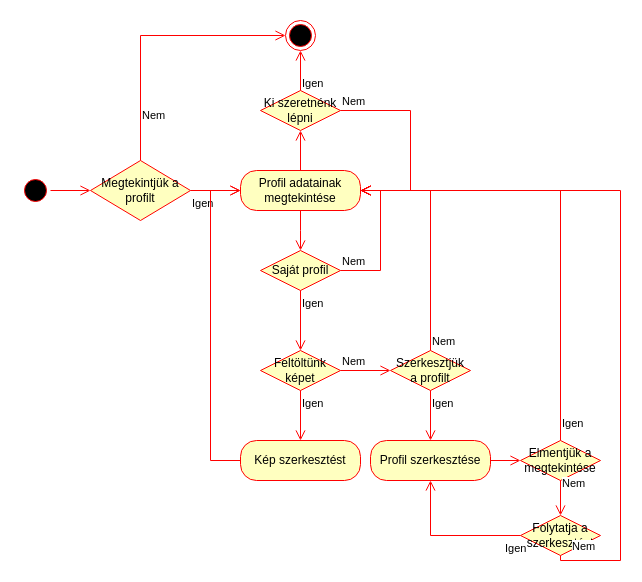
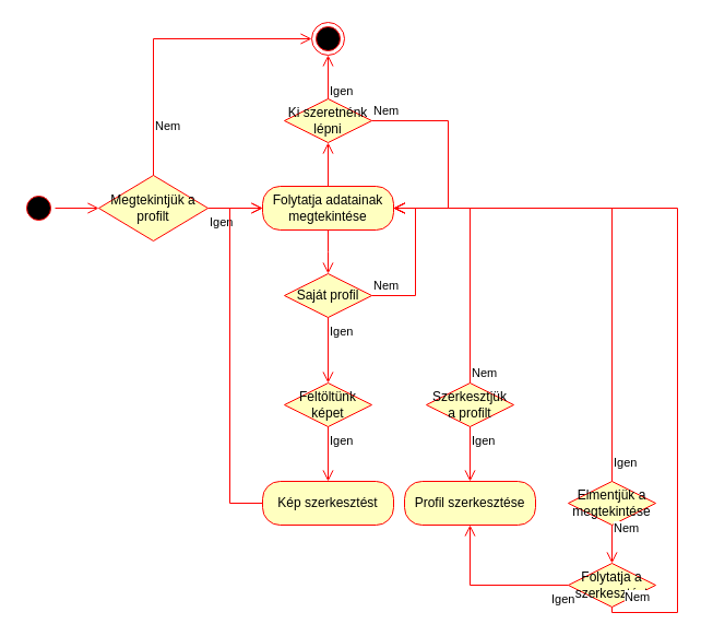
  <mxCell id="0" />
  <mxCell id="1" parent="0" />
  <mxCell id="2" value="" style="ellipse;html=1;shape=startState;fillColor=#000000;strokeColor=#ff0000;" vertex="1" parent="1"><mxGeometry y="175" width="30" height="30" as="geometry" x="20" /></mxCell>
  <mxCell id="3" value="" style="edgeStyle=orthogonalEdgeStyle;html=1;verticalAlign=bottom;endArrow=open;endSize=8;strokeColor=#ff0000;rounded=0;" edge="1" source="2" parent="1" target="4"><mxGeometry relative="1" as="geometry"><mxPoint x="95" y="130" as="targetPoint" /></mxGeometry></mxCell>
  <mxCell id="4" value="Megtekintjük a profilt" style="rhombus;whiteSpace=wrap;html=1;fillColor=#ffffc0;strokeColor=#ff0000;" vertex="1" parent="1"><mxGeometry x="90" y="160" width="100" height="60" as="geometry" /></mxCell>
  <mxCell id="5" value="Nem" style="edgeStyle=orthogonalEdgeStyle;html=1;align=left;verticalAlign=bottom;endArrow=open;endSize=8;strokeColor=#ff0000;rounded=0;" edge="1" source="4" parent="1" target="7"><mxGeometry x="-0.733" relative="1" as="geometry"><mxPoint x="110" y="370" as="targetPoint" /><Array as="points"><mxPoint x="140" y="35" /></Array><mxPoint as="offset" /></mxGeometry></mxCell>
  <mxCell id="6" value="Igen" style="edgeStyle=orthogonalEdgeStyle;html=1;align=left;verticalAlign=top;endArrow=open;endSize=8;strokeColor=#ff0000;rounded=0;" edge="1" source="4" parent="1" target="8"><mxGeometry x="-1" relative="1" as="geometry"><mxPoint x="220" y="190" as="targetPoint" /></mxGeometry></mxCell>
  <mxCell id="7" value="" style="ellipse;html=1;shape=endState;fillColor=#000000;strokeColor=#ff0000;" vertex="1" parent="1"><mxGeometry x="285" y="20" width="30" height="30" as="geometry" /></mxCell>
- <mxCell id="8" value="Profil adatainak megtekintése" style="rounded=1;whiteSpace=wrap;html=1;arcSize=40;fontColor=#000000;fillColor=#ffffc0;strokeColor=#ff0000;" vertex="1" parent="1"><mxGeometry x="240" y="170" width="120" height="40" as="geometry" /></mxCell>
+ <mxCell id="8" value="Folytatja adatainak megtekintése" style="rounded=1;whiteSpace=wrap;html=1;arcSize=40;fontColor=#000000;fillColor=#ffffc0;strokeColor=#ff0000;" vertex="1" parent="1"><mxGeometry x="240" y="170" width="120" height="40" as="geometry" /></mxCell>
  <mxCell id="9" value="" style="edgeStyle=orthogonalEdgeStyle;html=1;verticalAlign=bottom;endArrow=open;endSize=8;strokeColor=#ff0000;rounded=0;" edge="1" source="8" parent="1" target="10"><mxGeometry relative="1" as="geometry"><mxPoint x="430" y="350" as="targetPoint" /><Array as="points"><mxPoint x="300" y="230" /><mxPoint x="300" y="230" /></Array></mxGeometry></mxCell>
  <mxCell id="10" value="Saját profil" style="rhombus;whiteSpace=wrap;html=1;fillColor=#ffffc0;strokeColor=#ff0000;" vertex="1" parent="1"><mxGeometry x="260" y="250" width="80" height="40" as="geometry" /></mxCell>
  <mxCell id="11" value="Nem" style="edgeStyle=orthogonalEdgeStyle;html=1;align=left;verticalAlign=bottom;endArrow=open;endSize=8;strokeColor=#ff0000;rounded=0;" edge="1" source="10" parent="1" target="8"><mxGeometry x="-1" relative="1" as="geometry"><mxPoint x="520" y="450" as="targetPoint" /><Array as="points"><mxPoint x="380" y="270" /><mxPoint x="380" y="190" /></Array></mxGeometry></mxCell>
  <mxCell id="12" value="Igen" style="edgeStyle=orthogonalEdgeStyle;html=1;align=left;verticalAlign=top;endArrow=open;endSize=8;strokeColor=#ff0000;rounded=0;" edge="1" source="10" parent="1" target="13"><mxGeometry x="-1" relative="1" as="geometry"><mxPoint x="300" y="340" as="targetPoint" /></mxGeometry></mxCell>
  <mxCell id="13" value="Feltöltünk képet" style="rhombus;whiteSpace=wrap;html=1;fillColor=#ffffc0;strokeColor=#ff0000;" vertex="1" parent="1"><mxGeometry x="260" y="350" width="80" height="40" as="geometry" /></mxCell>
- <mxCell id="14" value="Nem" style="edgeStyle=orthogonalEdgeStyle;html=1;align=left;verticalAlign=bottom;endArrow=open;endSize=8;strokeColor=#ff0000;rounded=0;" edge="1" source="13" parent="1" target="18"><mxGeometry x="-1" relative="1" as="geometry"><mxPoint x="450" y="370" as="targetPoint" /><mxPoint x="350" y="370" as="sourcePoint" /></mxGeometry></mxCell>
  <mxCell id="15" value="Igen" style="edgeStyle=orthogonalEdgeStyle;html=1;align=left;verticalAlign=top;endArrow=open;endSize=8;strokeColor=#ff0000;rounded=0;" edge="1" source="13" parent="1" target="16"><mxGeometry x="-1" relative="1" as="geometry"><mxPoint x="300" y="450" as="targetPoint" /></mxGeometry></mxCell>
  <mxCell id="16" value="Kép szerkesztést" style="rounded=1;whiteSpace=wrap;html=1;arcSize=40;fontColor=#000000;fillColor=#ffffc0;strokeColor=#ff0000;" vertex="1" parent="1"><mxGeometry x="240" y="440" width="120" height="40" as="geometry" /></mxCell>
  <mxCell id="17" value="" style="edgeStyle=orthogonalEdgeStyle;html=1;verticalAlign=bottom;endArrow=open;endSize=8;strokeColor=#ff0000;rounded=0;" edge="1" source="16" parent="1" target="8"><mxGeometry relative="1" as="geometry"><mxPoint x="300" y="570" as="targetPoint" /><Array as="points"><mxPoint x="210" y="460" /><mxPoint x="210" y="190" /></Array></mxGeometry></mxCell>
  <mxCell id="18" value="Szerkesztjük a profilt" style="rhombus;whiteSpace=wrap;html=1;fillColor=#ffffc0;strokeColor=#ff0000;" vertex="1" parent="1"><mxGeometry x="390" y="350" width="80" height="40" as="geometry" /></mxCell>
  <mxCell id="19" value="Nem" style="edgeStyle=orthogonalEdgeStyle;html=1;align=left;verticalAlign=bottom;endArrow=open;endSize=8;strokeColor=#ff0000;rounded=0;" edge="1" source="18" parent="1" target="8"><mxGeometry x="-1" relative="1" as="geometry"><mxPoint x="630" y="370" as="targetPoint" /><Array as="points"><mxPoint x="430" y="190" /></Array></mxGeometry></mxCell>
  <mxCell id="20" value="Igen" style="edgeStyle=orthogonalEdgeStyle;html=1;align=left;verticalAlign=top;endArrow=open;endSize=8;strokeColor=#ff0000;rounded=0;" edge="1" source="18" parent="1" target="21"><mxGeometry x="-1" relative="1" as="geometry"><mxPoint x="500" y="450" as="targetPoint" /></mxGeometry></mxCell>
  <mxCell id="21" value="Profil szerkesztése" style="rounded=1;whiteSpace=wrap;html=1;arcSize=40;fontColor=#000000;fillColor=#ffffc0;strokeColor=#ff0000;" vertex="1" parent="1"><mxGeometry x="370" y="440" width="120" height="40" as="geometry" /></mxCell>
- <mxCell id="22" value="" style="edgeStyle=orthogonalEdgeStyle;html=1;verticalAlign=bottom;endArrow=open;endSize=8;strokeColor=#ff0000;rounded=0;" edge="1" source="21" parent="1" target="27"><mxGeometry relative="1" as="geometry"><mxPoint x="444" y="570" as="targetPoint" /></mxGeometry></mxCell>
  <mxCell id="23" value="Ki szeretnénk lépni" style="rhombus;whiteSpace=wrap;html=1;fillColor=#ffffc0;strokeColor=#ff0000;" vertex="1" parent="1"><mxGeometry x="260" y="90" width="80" height="40" as="geometry" /></mxCell>
  <mxCell id="24" value="Nem" style="edgeStyle=orthogonalEdgeStyle;html=1;align=left;verticalAlign=bottom;endArrow=open;endSize=8;strokeColor=#ff0000;rounded=0;" edge="1" source="23" parent="1" target="8"><mxGeometry x="-1" relative="1" as="geometry"><mxPoint x="495" y="80" as="targetPoint" /><Array as="points"><mxPoint x="410" y="110" /><mxPoint x="410" y="190" /></Array></mxGeometry></mxCell>
  <mxCell id="25" value="Igen" style="edgeStyle=orthogonalEdgeStyle;html=1;align=left;verticalAlign=top;endArrow=open;endSize=8;strokeColor=#ff0000;rounded=0;" edge="1" source="23" parent="1" target="7"><mxGeometry relative="1" as="geometry"><mxPoint x="355" y="160" as="targetPoint" /><mxPoint as="offset" /></mxGeometry></mxCell>
  <mxCell id="26" value="" style="edgeStyle=orthogonalEdgeStyle;html=1;verticalAlign=bottom;endArrow=open;endSize=8;strokeColor=#ff0000;rounded=0;" edge="1" parent="1" source="8" target="23"><mxGeometry relative="1" as="geometry"><mxPoint x="310" y="580" as="targetPoint" /><mxPoint x="310" y="490" as="sourcePoint" /></mxGeometry></mxCell>
  <mxCell id="27" value="Elmentjük a megtekintése" style="rhombus;whiteSpace=wrap;html=1;fillColor=#ffffc0;strokeColor=#ff0000;" vertex="1" parent="1"><mxGeometry x="520" y="440" width="80" height="40" as="geometry" /></mxCell>
  <mxCell id="28" value="Nem" style="edgeStyle=orthogonalEdgeStyle;html=1;align=left;verticalAlign=bottom;endArrow=open;endSize=8;strokeColor=#ff0000;rounded=0;" edge="1" source="27" parent="1" target="30"><mxGeometry x="-0.333" relative="1" as="geometry"><mxPoint x="560" y="520" as="targetPoint" /><Array as="points" /><mxPoint as="offset" /></mxGeometry></mxCell>
  <mxCell id="29" value="Igen" style="edgeStyle=orthogonalEdgeStyle;html=1;align=left;verticalAlign=top;endArrow=open;endSize=8;strokeColor=#ff0000;rounded=0;" edge="1" source="27" parent="1" target="8"><mxGeometry x="-0.867" relative="1" as="geometry"><mxPoint x="590" y="340" as="targetPoint" /><Array as="points"><mxPoint x="560" y="190" /></Array><mxPoint as="offset" /></mxGeometry></mxCell>
  <mxCell id="30" value="Folytatja a szerkesztést" style="rhombus;whiteSpace=wrap;html=1;fillColor=#ffffc0;strokeColor=#ff0000;" vertex="1" parent="1"><mxGeometry x="520" y="515" width="80" height="40" as="geometry" /></mxCell>
  <mxCell id="31" value="Nem" style="edgeStyle=orthogonalEdgeStyle;html=1;align=left;verticalAlign=bottom;endArrow=open;endSize=8;strokeColor=#ff0000;rounded=0;" edge="1" source="30" parent="1" target="8"><mxGeometry x="-1" y="10" relative="1" as="geometry"><mxPoint x="590" y="590" as="targetPoint" /><Array as="points"><mxPoint x="620" y="560" /><mxPoint x="620" y="190" /></Array><mxPoint as="offset" /></mxGeometry></mxCell>
  <mxCell id="32" value="Igen" style="edgeStyle=orthogonalEdgeStyle;html=1;align=left;verticalAlign=top;endArrow=open;endSize=8;strokeColor=#ff0000;rounded=0;" edge="1" source="30" parent="1" target="21"><mxGeometry x="-0.765" relative="1" as="geometry"><mxPoint x="450" y="670" as="targetPoint" /><mxPoint as="offset" /></mxGeometry></mxCell>
